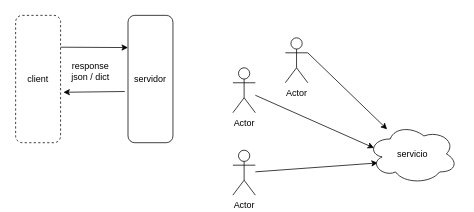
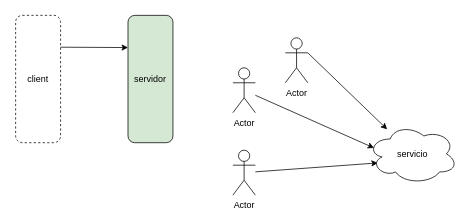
  <mxCell id="0" />
  <mxCell id="1" parent="0" />
  <mxCell id="2" value="client" style="rounded=1;whiteSpace=wrap;html=1;dashed=1;" parent="1" vertex="1"><mxGeometry x="20" y="20" width="60" height="170" as="geometry" /></mxCell>
- <mxCell id="3" value="servidor" style="rounded=1;whiteSpace=wrap;html=1;" parent="1" vertex="1"><mxGeometry x="170" y="20" width="60" height="170" as="geometry" /></mxCell>
+ <mxCell id="3" value="servidor" style="rounded=1;whiteSpace=wrap;html=1;fillColor=#d5e8d4;" parent="1" vertex="1"><mxGeometry x="170" y="20" width="60" height="170" as="geometry" /></mxCell>
  <mxCell id="4" value="" style="endArrow=classic;html=1;exitX=1;exitY=0.25;exitDx=0;exitDy=0;" parent="1" source="2" edge="1"><mxGeometry width="50" height="50" relative="1" as="geometry"><mxPoint x="240" y="120" as="sourcePoint" /><mxPoint x="170" y="63" as="targetPoint" /></mxGeometry></mxCell>
- <mxCell id="5" value="" style="endArrow=classic;html=1;exitX=-0.071;exitY=0.598;exitDx=0;exitDy=0;entryX=1.063;entryY=0.604;entryDx=0;entryDy=0;entryPerimeter=0;exitPerimeter=0;" parent="1" source="3" target="2" edge="1"><mxGeometry width="50" height="50" relative="1" as="geometry"><mxPoint x="90" y="72.5" as="sourcePoint" /><mxPoint x="180" y="73" as="targetPoint" /></mxGeometry></mxCell>
- <mxCell id="6" value="response&lt;br&gt;json / dict" style="text;html=1;strokeColor=none;fillColor=none;align=center;verticalAlign=middle;whiteSpace=wrap;rounded=0;" parent="1" vertex="1"><mxGeometry x="90" y="80" width="60" height="30" as="geometry" /></mxCell>
  <mxCell id="7" style="edgeStyle=none;html=1;entryX=0.07;entryY=0.4;entryDx=0;entryDy=0;entryPerimeter=0;" edge="1" parent="1" source="8" target="13"><mxGeometry relative="1" as="geometry" /></mxCell>
  <mxCell id="8" value="Actor" style="shape=umlActor;verticalLabelPosition=bottom;verticalAlign=top;html=1;outlineConnect=0;" vertex="1" parent="1"><mxGeometry x="310" y="90" width="30" height="60" as="geometry" /></mxCell>
  <mxCell id="9" style="edgeStyle=none;html=1;entryX=0.112;entryY=0.65;entryDx=0;entryDy=0;entryPerimeter=0;" edge="1" parent="1" source="10" target="13"><mxGeometry relative="1" as="geometry" /></mxCell>
  <mxCell id="10" value="Actor" style="shape=umlActor;verticalLabelPosition=bottom;verticalAlign=top;html=1;outlineConnect=0;" vertex="1" parent="1"><mxGeometry x="310" y="200" width="30" height="60" as="geometry" /></mxCell>
  <mxCell id="11" style="edgeStyle=none;html=1;exitX=1;exitY=0.333;exitDx=0;exitDy=0;exitPerimeter=0;" edge="1" parent="1" source="12" target="13"><mxGeometry relative="1" as="geometry" /></mxCell>
  <mxCell id="12" value="Actor" style="shape=umlActor;verticalLabelPosition=bottom;verticalAlign=top;html=1;outlineConnect=0;" vertex="1" parent="1"><mxGeometry x="380" y="50" width="30" height="60" as="geometry" /></mxCell>
  <mxCell id="13" value="servicio" style="ellipse;shape=cloud;whiteSpace=wrap;html=1;" vertex="1" parent="1"><mxGeometry x="490" y="165" width="120" height="80" as="geometry" /></mxCell>
